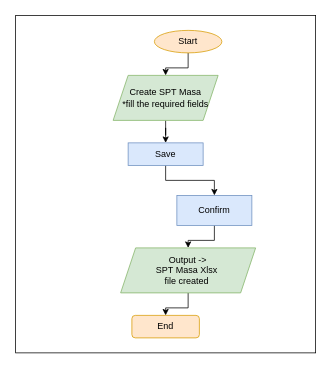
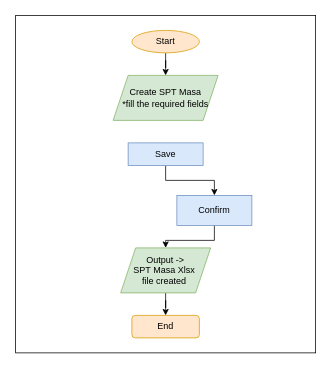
  <mxCell id="0" />
  <mxCell id="1" parent="0" />
  <mxCell id="2" value="" style="edgeStyle=orthogonalEdgeStyle;rounded=0;orthogonalLoop=1;jettySize=auto;html=1;" edge="1" parent="1" source="3" target="5"><mxGeometry relative="1" as="geometry" /></mxCell>
- <mxCell id="3" value="Start" style="ellipse;whiteSpace=wrap;html=1;fillColor=#ffe6cc;strokeColor=#d79b00;" vertex="1" parent="1"><mxGeometry x="205" y="40" width="90" height="30" as="geometry" /></mxCell>
- <mxCell id="4" value="" style="edgeStyle=orthogonalEdgeStyle;rounded=0;orthogonalLoop=1;jettySize=auto;html=1;" edge="1" parent="1" source="5" target="7"><mxGeometry relative="1" as="geometry" /></mxCell>
+ <mxCell id="3" value="Start" style="ellipse;whiteSpace=wrap;html=1;fillColor=#ffe6cc;strokeColor=#d79b00;" vertex="1" parent="1"><mxGeometry x="175" y="40" width="90" height="30" as="geometry" /></mxCell>
  <mxCell id="5" value="Create SPT Masa&lt;br&gt;*fill the required fields" style="shape=parallelogram;perimeter=parallelogramPerimeter;whiteSpace=wrap;html=1;fixedSize=1;fillColor=#d5e8d4;strokeColor=#82b366;" vertex="1" parent="1"><mxGeometry x="150" y="100" width="140" height="60" as="geometry" /></mxCell>
  <mxCell id="6" value="" style="edgeStyle=orthogonalEdgeStyle;rounded=0;orthogonalLoop=1;jettySize=auto;html=1;" edge="1" parent="1" source="7" target="9"><mxGeometry relative="1" as="geometry" /></mxCell>
  <mxCell id="7" value="Save" style="rounded=0;whiteSpace=wrap;html=1;fillColor=#dae8fc;strokeColor=#6c8ebf;" vertex="1" parent="1"><mxGeometry x="170" y="190" width="100" height="30" as="geometry" /></mxCell>
  <mxCell id="8" value="" style="edgeStyle=orthogonalEdgeStyle;rounded=0;orthogonalLoop=1;jettySize=auto;html=1;entryX=0.5;entryY=0;entryDx=0;entryDy=0;" edge="1" parent="1" source="9" target="11"><mxGeometry relative="1" as="geometry"><mxPoint x="220" y="370" as="targetPoint" /></mxGeometry></mxCell>
  <mxCell id="9" value="Confirm" style="rounded=0;whiteSpace=wrap;html=1;fillColor=#dae8fc;strokeColor=#6c8ebf;" vertex="1" parent="1"><mxGeometry x="235" y="260" width="100" height="40" as="geometry" /></mxCell>
  <mxCell id="10" value="" style="edgeStyle=orthogonalEdgeStyle;rounded=0;orthogonalLoop=1;jettySize=auto;html=1;" edge="1" parent="1" source="11" target="12"><mxGeometry relative="1" as="geometry" /></mxCell>
- <mxCell id="11" value="Output -&amp;gt;&lt;br&gt;SPT Masa Xlsx&amp;nbsp;&lt;br&gt;file created&amp;nbsp;" style="shape=parallelogram;perimeter=parallelogramPerimeter;whiteSpace=wrap;html=1;fixedSize=1;fillColor=#d5e8d4;strokeColor=#82b366;" vertex="1" parent="1"><mxGeometry x="160" y="330" width="180" height="60" as="geometry" /></mxCell>
+ <mxCell id="11" value="Output -&amp;gt;&lt;br&gt;SPT Masa Xlsx&amp;nbsp;&lt;br&gt;file created&amp;nbsp;" style="shape=parallelogram;perimeter=parallelogramPerimeter;whiteSpace=wrap;html=1;fixedSize=1;fillColor=#d5e8d4;strokeColor=#82b366;" vertex="1" parent="1"><mxGeometry x="160" y="330" width="120" height="60" as="geometry" /></mxCell>
  <mxCell id="12" value="End" style="whiteSpace=wrap;html=1;fillColor=#ffe6cc;strokeColor=#d79b00;rounded=1;" vertex="1" parent="1"><mxGeometry x="175" y="420" width="90" height="30" as="geometry" /></mxCell>
  <mxCell id="13" value="" style="rounded=0;whiteSpace=wrap;html=1;fillColor=none;" vertex="1" parent="1"><mxGeometry x="20" y="20" width="400" height="450" as="geometry" /></mxCell>
